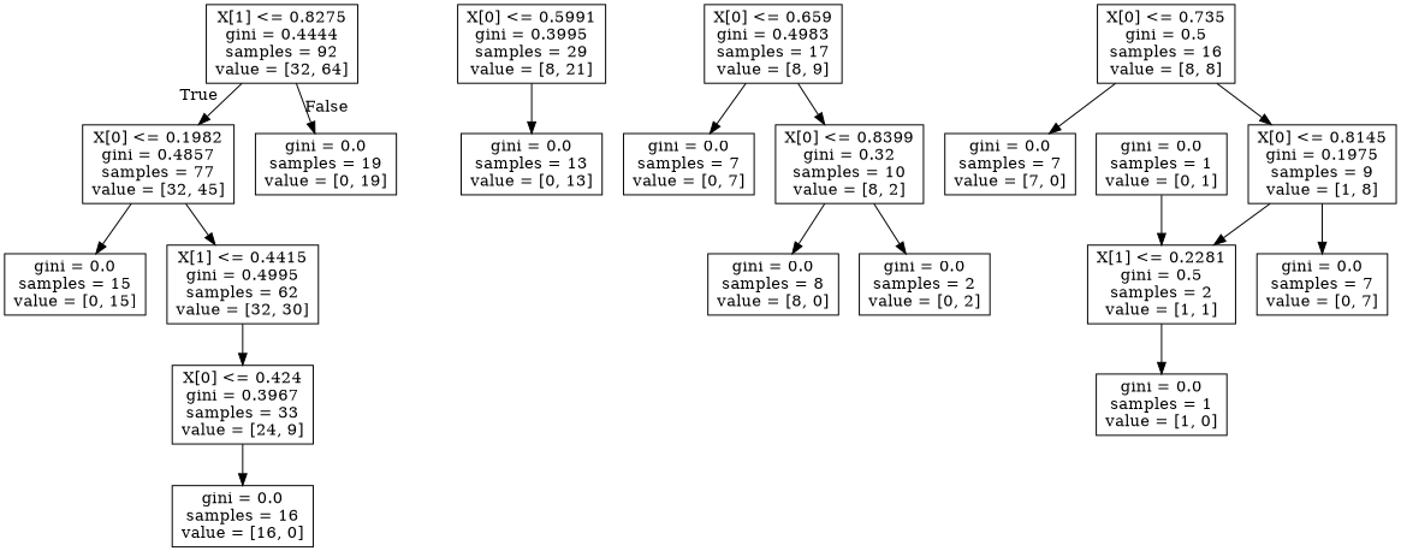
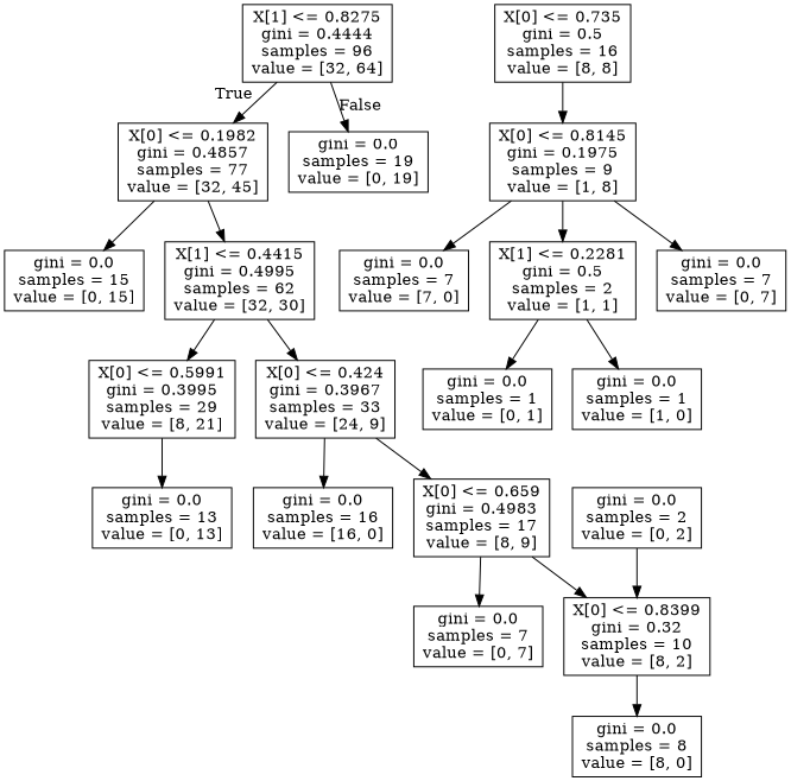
  digraph {
    node [shape=box]
-   n1 [label="X[1] <= 0.8275\ngini = 0.4444\nsamples = 92\nvalue = [32, 64]"]
+   n1 [label="X[1] <= 0.8275\ngini = 0.4444\nsamples = 96\nvalue = [32, 64]"]
    n2 [label="X[0] <= 0.1982\ngini = 0.4857\nsamples = 77\nvalue = [32, 45]"]
    n3 [label="gini = 0.0\nsamples = 19\nvalue = [0, 19]"]
    n4 [label="gini = 0.0\nsamples = 15\nvalue = [0, 15]"]
    n5 [label="X[1] <= 0.4415\ngini = 0.4995\nsamples = 62\nvalue = [32, 30]"]
    n6 [label="X[0] <= 0.5991\ngini = 0.3995\nsamples = 29\nvalue = [8, 21]"]
    n7 [label="X[0] <= 0.424\ngini = 0.3967\nsamples = 33\nvalue = [24, 9]"]
    n8 [label="gini = 0.0\nsamples = 13\nvalue = [0, 13]"]
    n9 [label="gini = 0.0\nsamples = 16\nvalue = [16, 0]"]
    n10 [label="X[0] <= 0.659\ngini = 0.4983\nsamples = 17\nvalue = [8, 9]"]
    n11 [label="X[0] <= 0.735\ngini = 0.5\nsamples = 16\nvalue = [8, 8]"]
    n12 [label="gini = 0.0\nsamples = 7\nvalue = [7, 0]"]
    n13 [label="X[0] <= 0.8145\ngini = 0.1975\nsamples = 9\nvalue = [1, 8]"]
    n14 [label="X[1] <= 0.2281\ngini = 0.5\nsamples = 2\nvalue = [1, 1]"]
    n15 [label="gini = 0.0\nsamples = 7\nvalue = [0, 7]"]
    n16 [label="gini = 0.0\nsamples = 1\nvalue = [0, 1]"]
    n17 [label="gini = 0.0\nsamples = 1\nvalue = [1, 0]"]
    n18 [label="gini = 0.0\nsamples = 7\nvalue = [0, 7]"]
    n19 [label="X[0] <= 0.8399\ngini = 0.32\nsamples = 10\nvalue = [8, 2]"]
    n20 [label="gini = 0.0\nsamples = 8\nvalue = [8, 0]"]
    n21 [label="gini = 0.0\nsamples = 2\nvalue = [0, 2]"]
    n1 -> n2 [headlabel=True labelangle=45 labeldistance=2.5]
    n1 -> n3 [headlabel=False labelangle=-45 labeldistance=2.5]
    n2 -> n4
    n2 -> n5
+   n5 -> n6
    n5 -> n7
    n6 -> n8
    n7 -> n9
+   n7 -> n10
    n10 -> n18
    n10 -> n19
-   n11 -> n12
+   n13 -> n12
    n11 -> n13
    n13 -> n14
    n13 -> n15
-   n16 -> n14
+   n14 -> n16
    n14 -> n17
    n19 -> n20
-   n19 -> n21
+   n21 -> n19
  }
